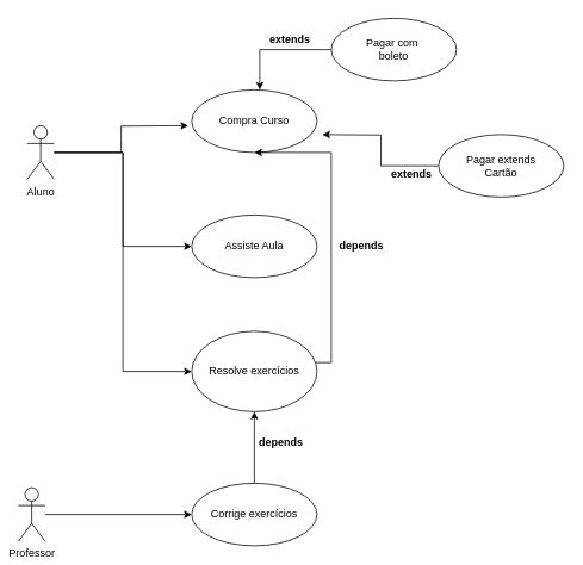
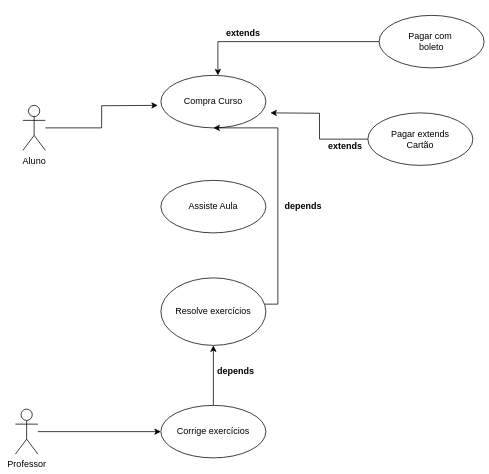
  <mxCell id="0" />
  <mxCell id="1" parent="0" />
  <mxCell id="2" style="edgeStyle=orthogonalEdgeStyle;rounded=0;orthogonalLoop=1;jettySize=auto;html=1;" edge="1" parent="1" source="5"><mxGeometry relative="1" as="geometry"><mxPoint x="210" y="140" as="targetPoint" /></mxGeometry></mxCell>
- <mxCell id="3" style="edgeStyle=orthogonalEdgeStyle;rounded=0;orthogonalLoop=1;jettySize=auto;html=1;entryX=0;entryY=0.5;entryDx=0;entryDy=0;" edge="1" parent="1" source="5" target="13"><mxGeometry relative="1" as="geometry" /></mxCell>
- <mxCell id="4" style="edgeStyle=orthogonalEdgeStyle;rounded=0;orthogonalLoop=1;jettySize=auto;html=1;entryX=0;entryY=0.5;entryDx=0;entryDy=0;" edge="1" parent="1" source="5" target="15"><mxGeometry relative="1" as="geometry" /></mxCell>
  <mxCell id="5" value="Aluno" style="shape=umlActor;verticalLabelPosition=bottom;verticalAlign=top;html=1;" vertex="1" parent="1"><mxGeometry x="30" y="140" width="30" height="60" as="geometry" /></mxCell>
  <mxCell id="6" value="Compra Curso" style="ellipse;whiteSpace=wrap;html=1;" vertex="1" parent="1"><mxGeometry x="214" y="100" width="140" height="70" as="geometry" /></mxCell>
  <mxCell id="7" style="edgeStyle=orthogonalEdgeStyle;rounded=0;orthogonalLoop=1;jettySize=auto;html=1;entryX=0.543;entryY=0;entryDx=0;entryDy=0;entryPerimeter=0;" edge="1" parent="1" source="8" target="6"><mxGeometry relative="1" as="geometry" /></mxCell>
- <mxCell id="8" value="Pagar com&amp;nbsp;&lt;br&gt;boleto" style="ellipse;whiteSpace=wrap;html=1;" vertex="1" parent="1"><mxGeometry x="370" y="20" width="140" height="70" as="geometry" /></mxCell>
+ <mxCell id="8" value="Pagar com&amp;nbsp;&lt;br&gt;boleto" style="ellipse;whiteSpace=wrap;html=1;" vertex="1" parent="1"><mxGeometry x="505" y="20" width="140" height="70" as="geometry" /></mxCell>
  <mxCell id="9" style="edgeStyle=orthogonalEdgeStyle;rounded=0;orthogonalLoop=1;jettySize=auto;html=1;" edge="1" parent="1" source="10"><mxGeometry relative="1" as="geometry"><mxPoint x="360" y="150" as="targetPoint" /></mxGeometry></mxCell>
  <mxCell id="10" value="Pagar extends&lt;br&gt;Cartão" style="ellipse;whiteSpace=wrap;html=1;" vertex="1" parent="1"><mxGeometry x="490" y="150" width="140" height="70" as="geometry" /></mxCell>
  <mxCell id="11" value="extends" style="text;align=center;fontStyle=1;verticalAlign=middle;spacingLeft=3;spacingRight=3;strokeColor=none;rotatable=0;points=[[0,0.5],[1,0.5]];portConstraint=eastwest;" vertex="1" parent="1"><mxGeometry x="284" y="30" width="80" height="26" as="geometry" /></mxCell>
  <mxCell id="12" value="extends" style="text;align=center;fontStyle=1;verticalAlign=middle;spacingLeft=3;spacingRight=3;strokeColor=none;rotatable=0;points=[[0,0.5],[1,0.5]];portConstraint=eastwest;" vertex="1" parent="1"><mxGeometry x="420" y="180" width="80" height="26" as="geometry" /></mxCell>
  <mxCell id="13" value="Assiste Aula" style="ellipse;whiteSpace=wrap;html=1;" vertex="1" parent="1"><mxGeometry x="214" y="240" width="140" height="70" as="geometry" /></mxCell>
  <mxCell id="14" style="edgeStyle=orthogonalEdgeStyle;rounded=0;orthogonalLoop=1;jettySize=auto;html=1;entryX=0.5;entryY=1;entryDx=0;entryDy=0;" edge="1" parent="1" source="15" target="6"><mxGeometry relative="1" as="geometry"><Array as="points"><mxPoint x="370" y="405" /><mxPoint x="370" y="170" /></Array></mxGeometry></mxCell>
  <mxCell id="15" value="Resolve exercícios" style="ellipse;whiteSpace=wrap;html=1;" vertex="1" parent="1"><mxGeometry x="214" y="370" width="140" height="90" as="geometry" /></mxCell>
  <mxCell id="16" value="depends" style="text;align=center;fontStyle=1;verticalAlign=middle;spacingLeft=3;spacingRight=3;strokeColor=none;rotatable=0;points=[[0,0.5],[1,0.5]];portConstraint=eastwest;" vertex="1" parent="1"><mxGeometry x="364" y="260" width="80" height="26" as="geometry" /></mxCell>
  <mxCell id="17" style="edgeStyle=orthogonalEdgeStyle;rounded=0;orthogonalLoop=1;jettySize=auto;html=1;entryX=0;entryY=0.5;entryDx=0;entryDy=0;" edge="1" parent="1" source="18" target="20"><mxGeometry relative="1" as="geometry" /></mxCell>
  <mxCell id="18" value="Professor" style="shape=umlActor;verticalLabelPosition=bottom;verticalAlign=top;html=1;" vertex="1" parent="1"><mxGeometry x="20" y="545" width="30" height="60" as="geometry" /></mxCell>
  <mxCell id="19" style="edgeStyle=orthogonalEdgeStyle;rounded=0;orthogonalLoop=1;jettySize=auto;html=1;entryX=0.5;entryY=1;entryDx=0;entryDy=0;" edge="1" parent="1" source="20" target="15"><mxGeometry relative="1" as="geometry" /></mxCell>
  <mxCell id="20" value="Corrige exercícios" style="ellipse;whiteSpace=wrap;html=1;" vertex="1" parent="1"><mxGeometry x="214" y="540" width="140" height="70" as="geometry" /></mxCell>
  <mxCell id="21" value="depends" style="text;align=center;fontStyle=1;verticalAlign=middle;spacingLeft=3;spacingRight=3;strokeColor=none;rotatable=0;points=[[0,0.5],[1,0.5]];portConstraint=eastwest;" vertex="1" parent="1"><mxGeometry x="274" y="480" width="80" height="26" as="geometry" /></mxCell>
